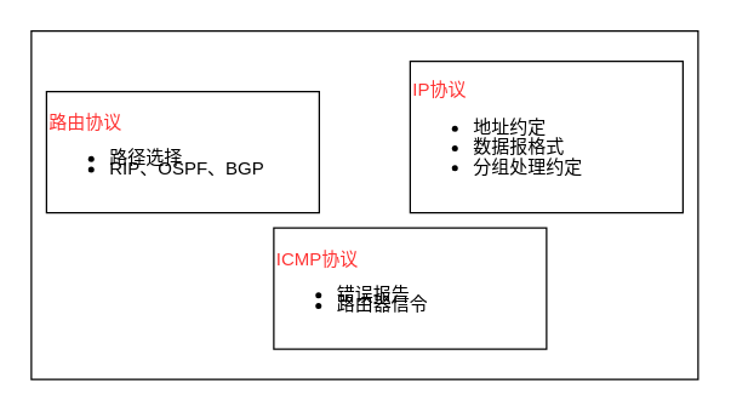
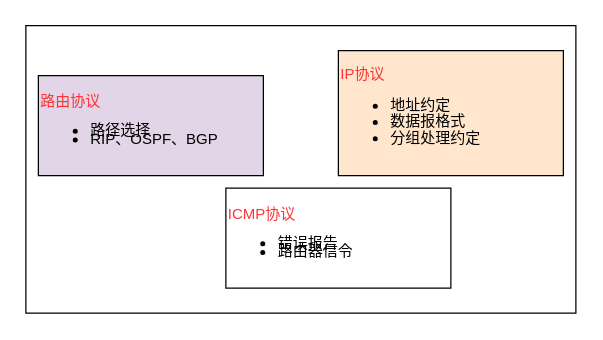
  <mxCell id="0" />
  <mxCell id="1" parent="0" />
  <mxCell id="2" value="" style="group" vertex="1" connectable="0" parent="1"><mxGeometry x="20" y="20" width="440" height="230" as="geometry" /></mxCell>
  <mxCell id="3" value="" style="rounded=0;whiteSpace=wrap;html=1;fontColor=#FF3333;" vertex="1" parent="2"><mxGeometry width="440" height="230" as="geometry" /></mxCell>
- <mxCell id="4" value="&lt;font color=&quot;#ff3333&quot;&gt;路由协议&lt;br&gt;&lt;/font&gt;&lt;ul style=&quot;line-height: 60%;&quot;&gt;&lt;li&gt;路径选择&lt;/li&gt;&lt;li&gt;RIP、OSPF、BGP&lt;/li&gt;&lt;/ul&gt;" style="rounded=0;whiteSpace=wrap;html=1;align=left;" vertex="1" parent="2"><mxGeometry x="10" y="40" width="180" height="80" as="geometry" /></mxCell>
- <mxCell id="5" value="&lt;font color=&quot;#ff3333&quot;&gt;IP协议&lt;br&gt;&lt;/font&gt;&lt;ul style=&quot;line-height: 110%;&quot;&gt;&lt;li&gt;地址约定&lt;/li&gt;&lt;li&gt;数据报格式&lt;/li&gt;&lt;li&gt;分组处理约定&lt;/li&gt;&lt;/ul&gt;" style="rounded=0;whiteSpace=wrap;html=1;align=left;" vertex="1" parent="2"><mxGeometry x="250" y="20" width="180" height="100" as="geometry" /></mxCell>
+ <mxCell id="4" value="&lt;font color=&quot;#ff3333&quot;&gt;路由协议&lt;br&gt;&lt;/font&gt;&lt;ul style=&quot;line-height: 60%;&quot;&gt;&lt;li&gt;路径选择&lt;/li&gt;&lt;li&gt;RIP、OSPF、BGP&lt;/li&gt;&lt;/ul&gt;" style="rounded=0;whiteSpace=wrap;html=1;align=left;fillColor=#e1d5e7;" vertex="1" parent="2"><mxGeometry x="10" y="40" width="180" height="80" as="geometry" /></mxCell>
+ <mxCell id="5" value="&lt;font color=&quot;#ff3333&quot;&gt;IP协议&lt;br&gt;&lt;/font&gt;&lt;ul style=&quot;line-height: 110%;&quot;&gt;&lt;li&gt;地址约定&lt;/li&gt;&lt;li&gt;数据报格式&lt;/li&gt;&lt;li&gt;分组处理约定&lt;/li&gt;&lt;/ul&gt;" style="rounded=0;whiteSpace=wrap;html=1;align=left;fillColor=#ffe6cc;" vertex="1" parent="2"><mxGeometry x="250" y="20" width="180" height="100" as="geometry" /></mxCell>
  <mxCell id="6" value="&lt;font color=&quot;#ff3333&quot;&gt;ICMP协议&lt;br&gt;&lt;/font&gt;&lt;ul style=&quot;line-height: 60%;&quot;&gt;&lt;li&gt;错误报告&lt;/li&gt;&lt;li&gt;路由器信令&lt;/li&gt;&lt;/ul&gt;" style="rounded=0;whiteSpace=wrap;html=1;align=left;" vertex="1" parent="2"><mxGeometry x="160" y="130" width="180" height="80" as="geometry" /></mxCell>
